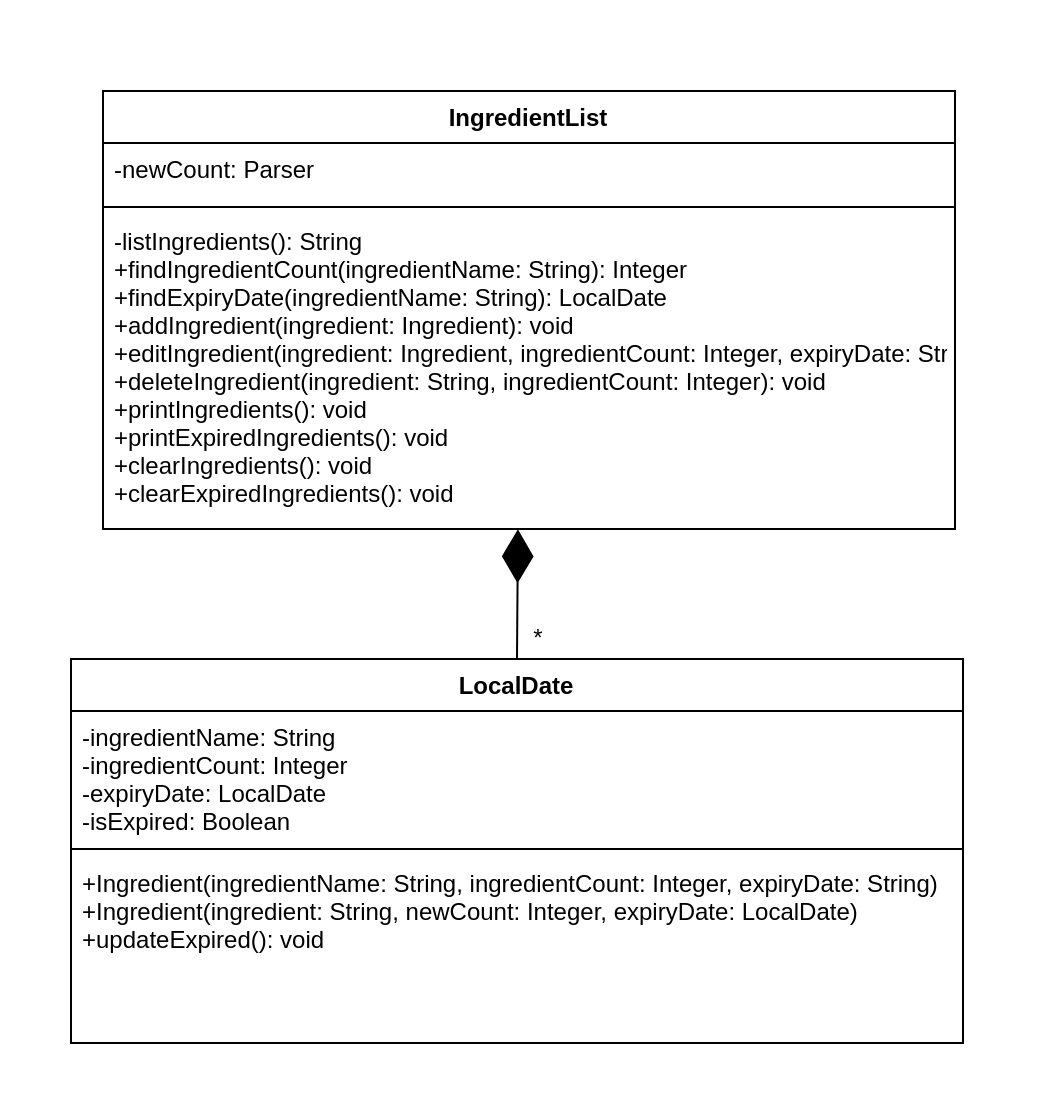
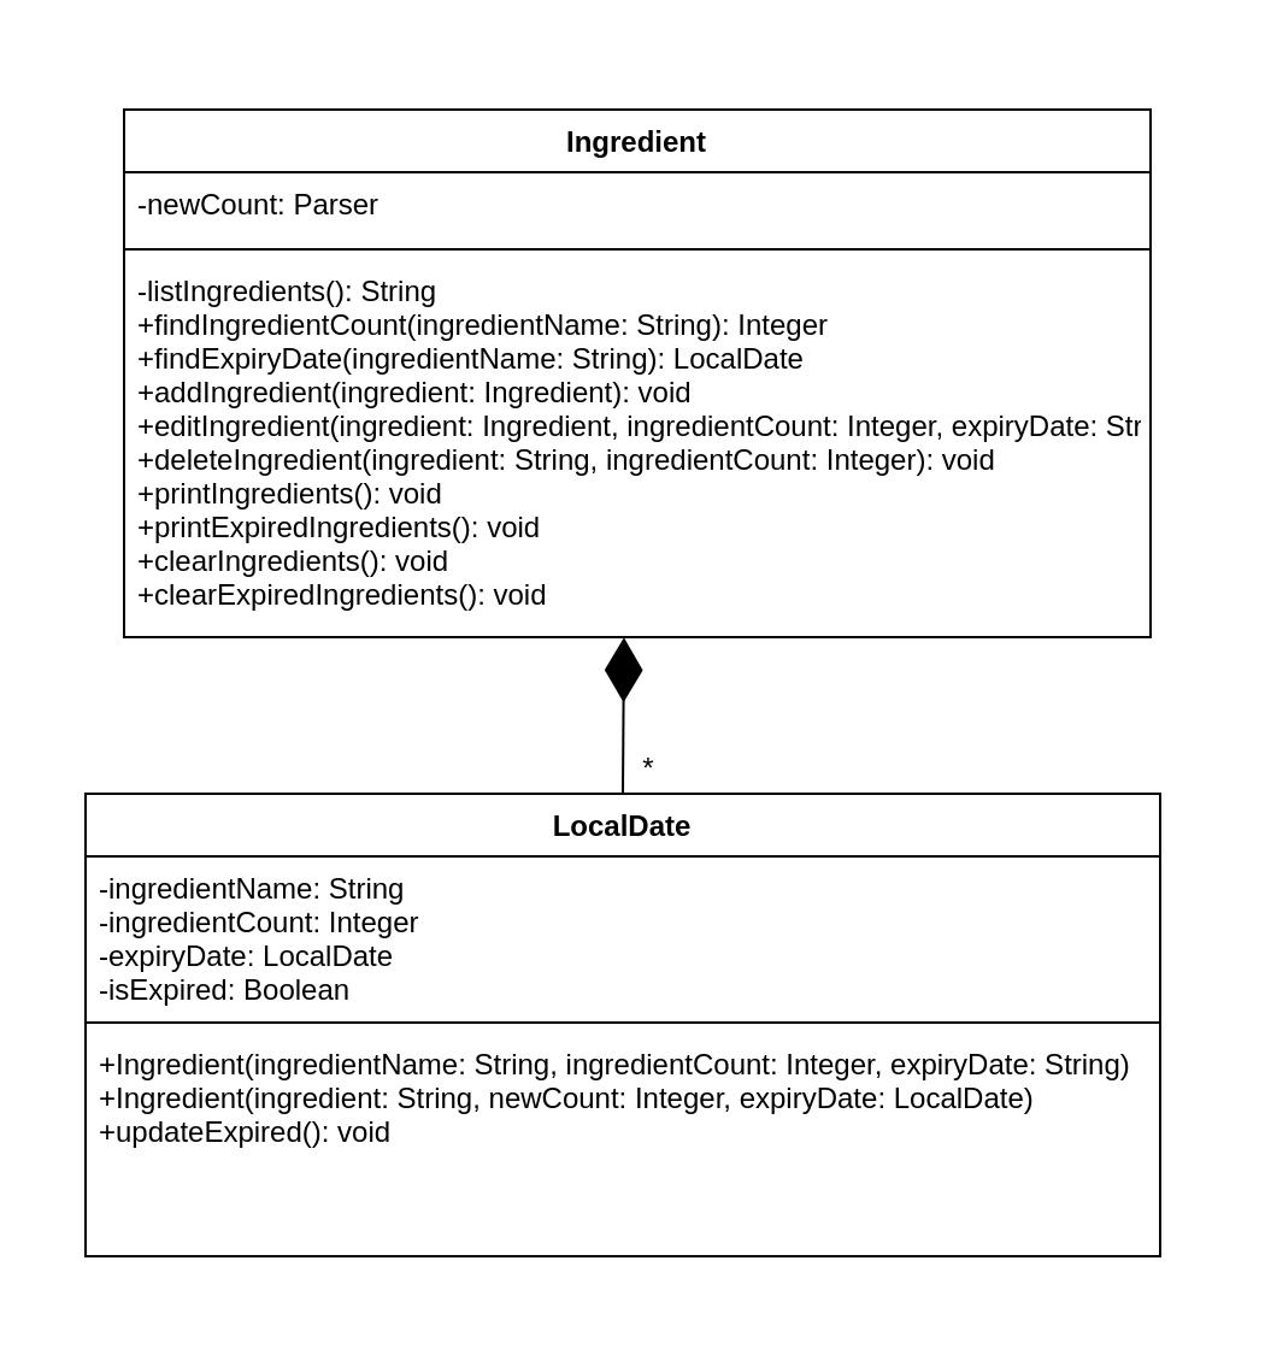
  <mxCell id="0" />
  <mxCell id="1" parent="0" />
  <mxCell id="2" value="" style="rounded=0;whiteSpace=wrap;html=1;strokeColor=none;" parent="1" vertex="1"><mxGeometry x="20" y="20" width="483" height="518" as="geometry" /></mxCell>
- <mxCell id="3" value="IngredientList" style="swimlane;fontStyle=1;align=center;verticalAlign=top;childLayout=stackLayout;horizontal=1;startSize=26;horizontalStack=0;resizeParent=1;resizeParentMax=0;resizeLast=0;collapsible=1;marginBottom=0;" parent="1" vertex="1"><mxGeometry x="51" y="45" width="426" height="219" as="geometry" /></mxCell>
+ <mxCell id="3" value="Ingredient" style="swimlane;fontStyle=1;align=center;verticalAlign=top;childLayout=stackLayout;horizontal=1;startSize=26;horizontalStack=0;resizeParent=1;resizeParentMax=0;resizeLast=0;collapsible=1;marginBottom=0;" parent="1" vertex="1"><mxGeometry x="51" y="45" width="426" height="219" as="geometry" /></mxCell>
  <mxCell id="4" value="-newCount: Parser" style="text;strokeColor=none;fillColor=none;align=left;verticalAlign=top;spacingLeft=4;spacingRight=4;overflow=hidden;rotatable=0;points=[[0,0.5],[1,0.5]];portConstraint=eastwest;" parent="3" vertex="1"><mxGeometry y="26" width="426" height="28" as="geometry" /></mxCell>
  <mxCell id="5" value="" style="line;strokeWidth=1;fillColor=none;align=left;verticalAlign=middle;spacingTop=-1;spacingLeft=3;spacingRight=3;rotatable=0;labelPosition=right;points=[];portConstraint=eastwest;strokeColor=inherit;" parent="3" vertex="1"><mxGeometry y="54" width="426" height="8" as="geometry" /></mxCell>
  <mxCell id="6" value="-listIngredients(): String&#10;+findIngredientCount(ingredientName: String): Integer&#10;+findExpiryDate(ingredientName: String): LocalDate&#10;+addIngredient(ingredient: Ingredient): void&#10;+editIngredient(ingredient: Ingredient, ingredientCount: Integer, expiryDate: String): void&#10;+deleteIngredient(ingredient: String, ingredientCount: Integer): void&#10;+printIngredients(): void&#10;+printExpiredIngredients(): void&#10;+clearIngredients(): void&#10;+clearExpiredIngredients(): void" style="text;strokeColor=none;fillColor=none;align=left;verticalAlign=top;spacingLeft=4;spacingRight=4;overflow=hidden;rotatable=0;points=[[0,0.5],[1,0.5]];portConstraint=eastwest;" parent="3" vertex="1"><mxGeometry y="62" width="426" height="157" as="geometry" /></mxCell>
  <mxCell id="7" value="LocalDate" style="swimlane;fontStyle=1;align=center;verticalAlign=top;childLayout=stackLayout;horizontal=1;startSize=26;horizontalStack=0;resizeParent=1;resizeParentMax=0;resizeLast=0;collapsible=1;marginBottom=0;" parent="1" vertex="1"><mxGeometry x="35" y="329" width="446" height="192" as="geometry" /></mxCell>
  <mxCell id="8" value="-ingredientName: String&#10;-ingredientCount: Integer&#10;-expiryDate: LocalDate&#10;-isExpired: Boolean" style="text;strokeColor=none;fillColor=none;align=left;verticalAlign=top;spacingLeft=4;spacingRight=4;overflow=hidden;rotatable=0;points=[[0,0.5],[1,0.5]];portConstraint=eastwest;" parent="7" vertex="1"><mxGeometry y="26" width="446" height="65" as="geometry" /></mxCell>
  <mxCell id="9" value="" style="line;strokeWidth=1;fillColor=none;align=left;verticalAlign=middle;spacingTop=-1;spacingLeft=3;spacingRight=3;rotatable=0;labelPosition=right;points=[];portConstraint=eastwest;strokeColor=inherit;" parent="7" vertex="1"><mxGeometry y="91" width="446" height="8" as="geometry" /></mxCell>
  <mxCell id="10" value="+Ingredient(ingredientName: String, ingredientCount: Integer, expiryDate: String)&#10;+Ingredient(ingredient: String, newCount: Integer, expiryDate: LocalDate)&#10;+updateExpired(): void" style="text;strokeColor=none;fillColor=none;align=left;verticalAlign=top;spacingLeft=4;spacingRight=4;overflow=hidden;rotatable=0;points=[[0,0.5],[1,0.5]];portConstraint=eastwest;" parent="7" vertex="1"><mxGeometry y="99" width="446" height="93" as="geometry" /></mxCell>
  <mxCell id="11" value="" style="endArrow=diamondThin;endFill=1;endSize=24;html=1;rounded=0;exitX=0.5;exitY=0;exitDx=0;exitDy=0;entryX=0.487;entryY=1.001;entryDx=0;entryDy=0;entryPerimeter=0;" parent="1" source="7" target="6" edge="1"><mxGeometry width="160" relative="1" as="geometry"><mxPoint x="209" y="313" as="sourcePoint" /><mxPoint x="369" y="313" as="targetPoint" /></mxGeometry></mxCell>
  <mxCell id="12" value="*" style="text;html=1;strokeColor=none;fillColor=none;align=center;verticalAlign=middle;whiteSpace=wrap;rounded=0;" vertex="1" parent="1"><mxGeometry x="239" y="304" width="60" height="30" as="geometry" /></mxCell>
